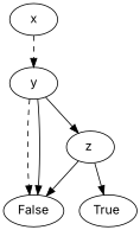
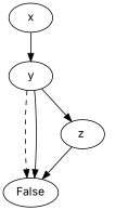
  digraph {
    fontname=Inter
    node [fontname=Inter]
    edge [fontname=Inter]
    n1 [label=x]
    n2 [label=y]
    n3 [label="z "]
    n4 [label=False]
-   n5 [label="True "]
-   n1 -> n2 [style=dashed]
+   n1 -> n2 [style=solid]
    n2 -> n3
    n2 -> n4 [style=dashed]
    n2 -> n4
    n3 -> n4 [style=solid]
-   n3 -> n5
  }
